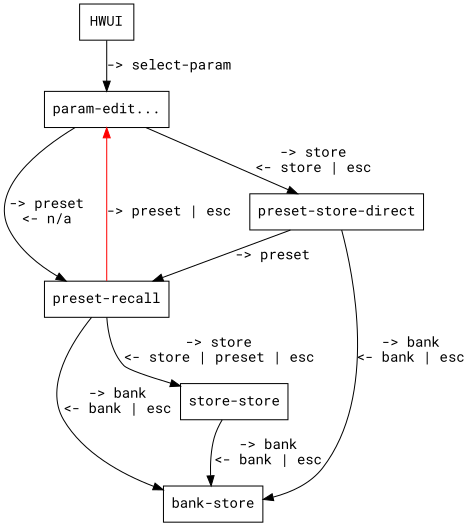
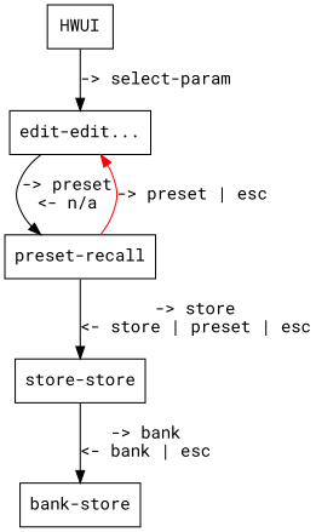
  digraph {
    fontname="Roboto Mono"
    node [fillcolor=white fontname="Roboto Mono" penwidth=1 shape=box style="filled, bold"]
    edge [fontname="Roboto Mono"]
-   "param-edit..."
+   "param-edit..." [label="edit-edit..."]
    "preset-recall"
-   "preset-store-direct"
    n4 [label="bank-store"]
    n5 [label="store-store"]
    HWUI
    "param-edit..." -> "preset-recall" [label="-> preset\n<- n/a"]
-   "param-edit..." -> "preset-store-direct" [label="-> store\n<- store | esc"]
    "preset-recall" -> "param-edit..." [color=red label="-> preset | esc"]
-   "preset-recall" -> n4 [label="-> bank\n<- bank | esc"]
    "preset-recall" -> n5 [label="-> store\n<- store | preset | esc"]
-   "preset-store-direct" -> "preset-recall" [label="-> preset"]
-   "preset-store-direct" -> n4 [label="-> bank\n<- bank | esc"]
    n5 -> n4 [label="-> bank\n<- bank | esc"]
    HWUI -> "param-edit..." [color=black label="-> select-param"]
  }
